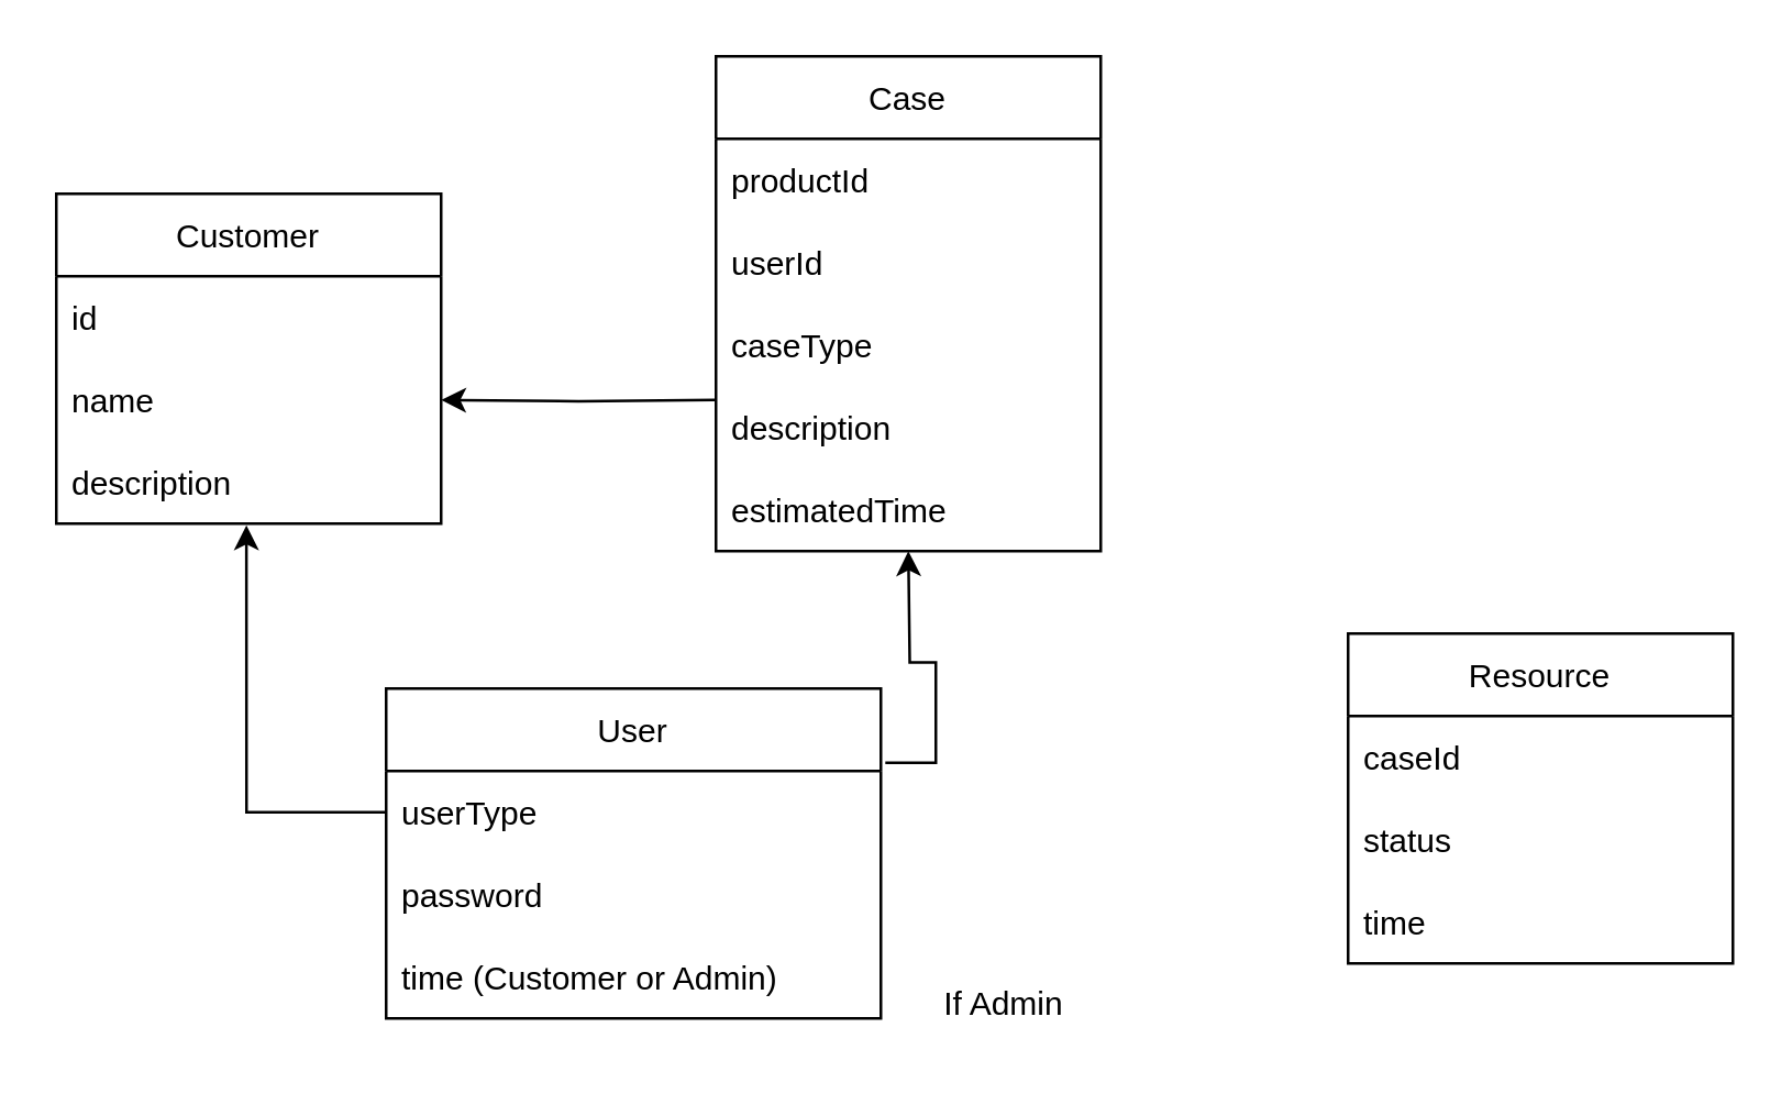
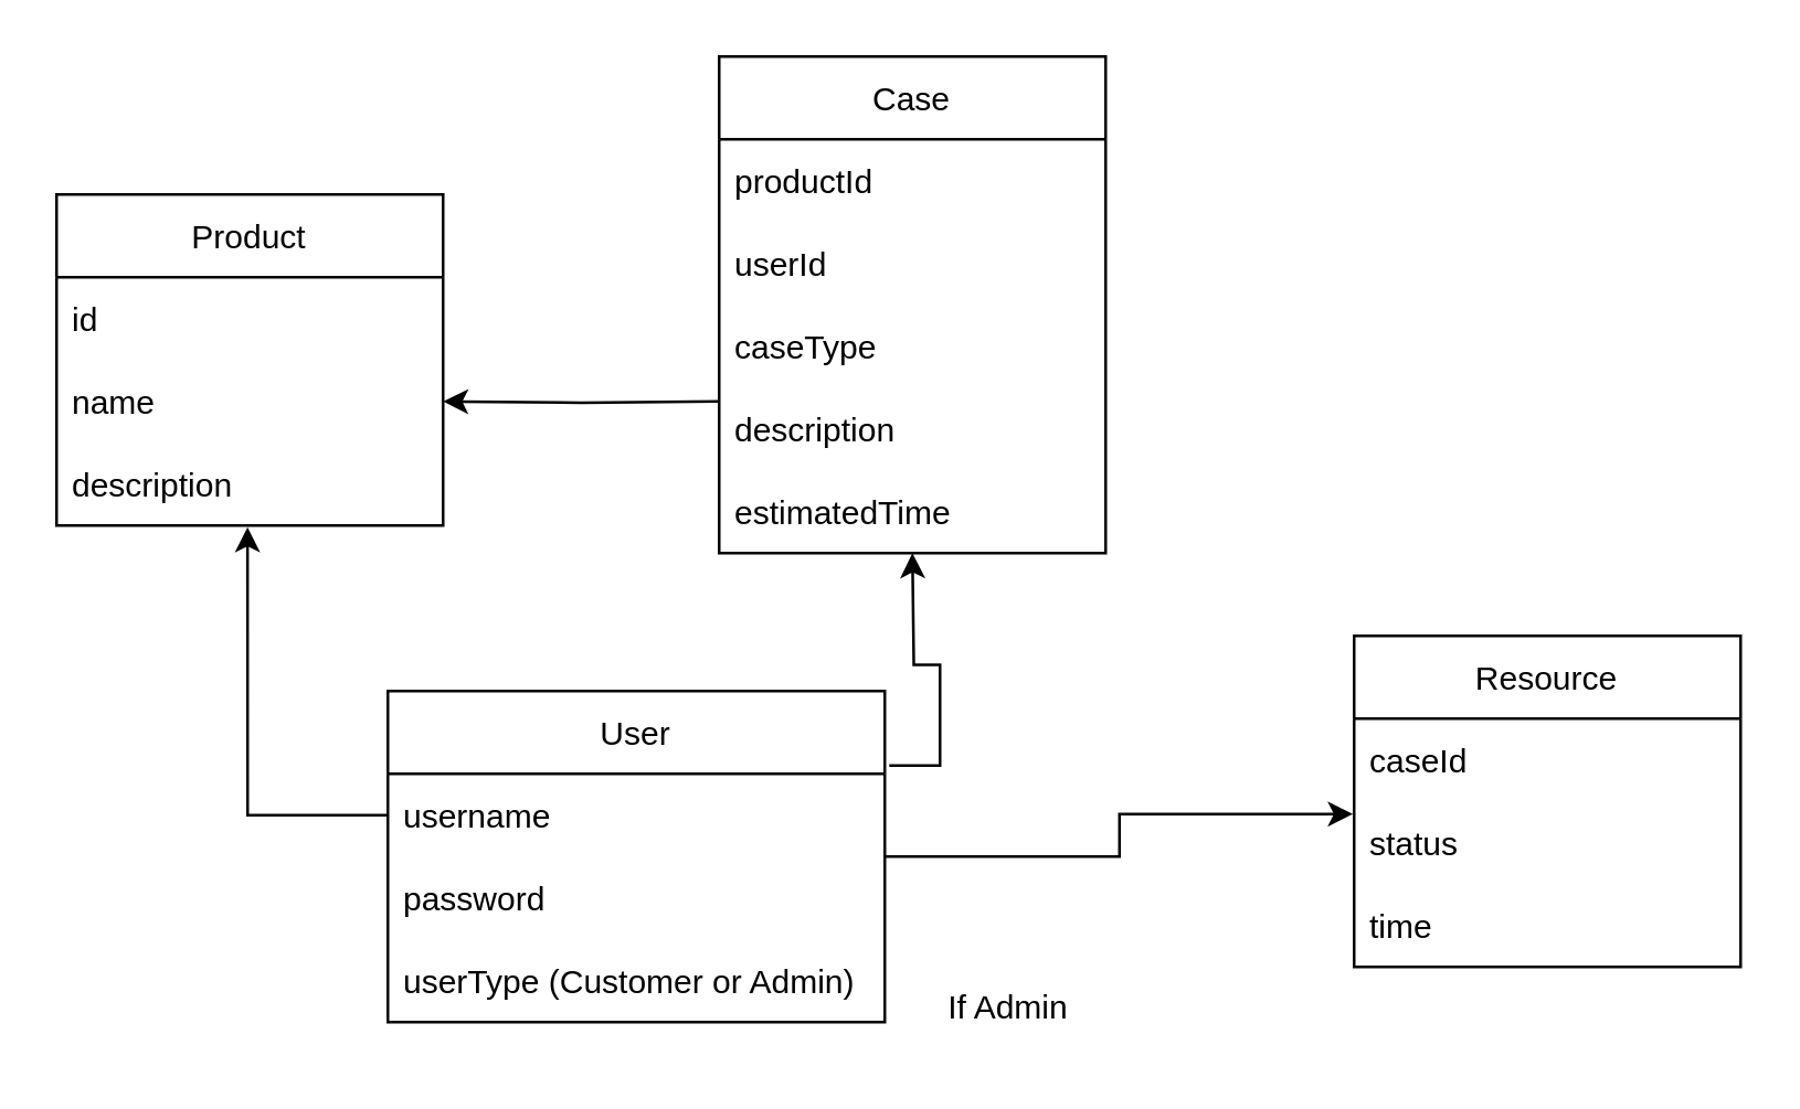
  <mxCell id="0" />
  <mxCell id="1" parent="0" />
- <mxCell id="2" value="Customer" style="swimlane;fontStyle=0;childLayout=stackLayout;horizontal=1;startSize=30;horizontalStack=0;resizeParent=1;resizeParentMax=0;resizeLast=0;collapsible=1;marginBottom=0;" vertex="1" parent="1"><mxGeometry x="20" y="70" width="140" height="120" as="geometry" /></mxCell>
+ <mxCell id="2" value="Product" style="swimlane;fontStyle=0;childLayout=stackLayout;horizontal=1;startSize=30;horizontalStack=0;resizeParent=1;resizeParentMax=0;resizeLast=0;collapsible=1;marginBottom=0;" vertex="1" parent="1"><mxGeometry x="20" y="70" width="140" height="120" as="geometry" /></mxCell>
  <mxCell id="3" value="id" style="text;strokeColor=none;fillColor=none;align=left;verticalAlign=middle;spacingLeft=4;spacingRight=4;overflow=hidden;points=[[0,0.5],[1,0.5]];portConstraint=eastwest;rotatable=0;" vertex="1" parent="2"><mxGeometry y="30" width="140" height="30" as="geometry" /></mxCell>
  <mxCell id="4" value="name" style="text;strokeColor=none;fillColor=none;align=left;verticalAlign=middle;spacingLeft=4;spacingRight=4;overflow=hidden;points=[[0,0.5],[1,0.5]];portConstraint=eastwest;rotatable=0;" vertex="1" parent="2"><mxGeometry y="60" width="140" height="30" as="geometry" /></mxCell>
  <mxCell id="5" value="description" style="text;strokeColor=none;fillColor=none;align=left;verticalAlign=middle;spacingLeft=4;spacingRight=4;overflow=hidden;points=[[0,0.5],[1,0.5]];portConstraint=eastwest;rotatable=0;" vertex="1" parent="2"><mxGeometry y="90" width="140" height="30" as="geometry" /></mxCell>
  <mxCell id="6" value="Case" style="swimlane;fontStyle=0;childLayout=stackLayout;horizontal=1;startSize=30;horizontalStack=0;resizeParent=1;resizeParentMax=0;resizeLast=0;collapsible=1;marginBottom=0;" vertex="1" parent="1"><mxGeometry x="260" y="20" width="140" height="180" as="geometry" /></mxCell>
  <mxCell id="7" value="productId" style="text;strokeColor=none;fillColor=none;align=left;verticalAlign=middle;spacingLeft=4;spacingRight=4;overflow=hidden;points=[[0,0.5],[1,0.5]];portConstraint=eastwest;rotatable=0;" vertex="1" parent="6"><mxGeometry y="30" width="140" height="30" as="geometry" /></mxCell>
  <mxCell id="8" value="userId" style="text;strokeColor=none;fillColor=none;align=left;verticalAlign=middle;spacingLeft=4;spacingRight=4;overflow=hidden;points=[[0,0.5],[1,0.5]];portConstraint=eastwest;rotatable=0;" vertex="1" parent="6"><mxGeometry y="60" width="140" height="30" as="geometry" /></mxCell>
  <mxCell id="9" value="caseType" style="text;strokeColor=none;fillColor=none;align=left;verticalAlign=middle;spacingLeft=4;spacingRight=4;overflow=hidden;points=[[0,0.5],[1,0.5]];portConstraint=eastwest;rotatable=0;" vertex="1" parent="6"><mxGeometry y="90" width="140" height="30" as="geometry" /></mxCell>
  <mxCell id="10" value="description" style="text;strokeColor=none;fillColor=none;align=left;verticalAlign=middle;spacingLeft=4;spacingRight=4;overflow=hidden;points=[[0,0.5],[1,0.5]];portConstraint=eastwest;rotatable=0;" vertex="1" parent="6"><mxGeometry y="120" width="140" height="30" as="geometry" /></mxCell>
  <mxCell id="11" value="estimatedTime" style="text;strokeColor=none;fillColor=none;align=left;verticalAlign=middle;spacingLeft=4;spacingRight=4;overflow=hidden;points=[[0,0.5],[1,0.5]];portConstraint=eastwest;rotatable=0;" vertex="1" parent="6"><mxGeometry y="150" width="140" height="30" as="geometry" /></mxCell>
+ <mxCell id="12" style="edgeStyle=orthogonalEdgeStyle;rounded=0;orthogonalLoop=1;jettySize=auto;html=1;entryX=-0.003;entryY=0.153;entryDx=0;entryDy=0;entryPerimeter=0;" edge="1" parent="1" source="14" target="22"><mxGeometry relative="1" as="geometry" /></mxCell>
  <mxCell id="13" style="edgeStyle=orthogonalEdgeStyle;rounded=0;orthogonalLoop=1;jettySize=auto;html=1;exitX=1.009;exitY=-0.1;exitDx=0;exitDy=0;exitPerimeter=0;" edge="1" parent="1" source="15"><mxGeometry relative="1" as="geometry"><mxPoint x="330" y="200" as="targetPoint" /></mxGeometry></mxCell>
  <mxCell id="14" value="User" style="swimlane;fontStyle=0;childLayout=stackLayout;horizontal=1;startSize=30;horizontalStack=0;resizeParent=1;resizeParentMax=0;resizeLast=0;collapsible=1;marginBottom=0;" vertex="1" parent="1"><mxGeometry x="140" y="250" width="180" height="120" as="geometry" /></mxCell>
- <mxCell id="15" value="userType" style="text;strokeColor=none;fillColor=none;align=left;verticalAlign=middle;spacingLeft=4;spacingRight=4;overflow=hidden;points=[[0,0.5],[1,0.5]];portConstraint=eastwest;rotatable=0;" vertex="1" parent="14"><mxGeometry y="30" width="180" height="30" as="geometry" /></mxCell>
+ <mxCell id="15" value="username" style="text;strokeColor=none;fillColor=none;align=left;verticalAlign=middle;spacingLeft=4;spacingRight=4;overflow=hidden;points=[[0,0.5],[1,0.5]];portConstraint=eastwest;rotatable=0;" vertex="1" parent="14"><mxGeometry y="30" width="180" height="30" as="geometry" /></mxCell>
  <mxCell id="16" value="password " style="text;strokeColor=none;fillColor=none;align=left;verticalAlign=middle;spacingLeft=4;spacingRight=4;overflow=hidden;points=[[0,0.5],[1,0.5]];portConstraint=eastwest;rotatable=0;" vertex="1" parent="14"><mxGeometry y="60" width="180" height="30" as="geometry" /></mxCell>
- <mxCell id="17" value="time (Customer or Admin)" style="text;strokeColor=none;fillColor=none;align=left;verticalAlign=middle;spacingLeft=4;spacingRight=4;overflow=hidden;points=[[0,0.5],[1,0.5]];portConstraint=eastwest;rotatable=0;" vertex="1" parent="14"><mxGeometry y="90" width="180" height="30" as="geometry" /></mxCell>
+ <mxCell id="17" value="userType (Customer or Admin)" style="text;strokeColor=none;fillColor=none;align=left;verticalAlign=middle;spacingLeft=4;spacingRight=4;overflow=hidden;points=[[0,0.5],[1,0.5]];portConstraint=eastwest;rotatable=0;" vertex="1" parent="14"><mxGeometry y="90" width="180" height="30" as="geometry" /></mxCell>
  <mxCell id="18" style="edgeStyle=orthogonalEdgeStyle;rounded=0;orthogonalLoop=1;jettySize=auto;html=1;entryX=1;entryY=0.5;entryDx=0;entryDy=0;" edge="1" parent="1" target="4"><mxGeometry relative="1" as="geometry"><mxPoint x="260" y="145" as="sourcePoint" /></mxGeometry></mxCell>
  <mxCell id="19" style="edgeStyle=orthogonalEdgeStyle;rounded=0;orthogonalLoop=1;jettySize=auto;html=1;entryX=0.494;entryY=1.02;entryDx=0;entryDy=0;entryPerimeter=0;" edge="1" parent="1" source="15" target="5"><mxGeometry relative="1" as="geometry" /></mxCell>
  <mxCell id="20" value="Resource" style="swimlane;fontStyle=0;childLayout=stackLayout;horizontal=1;startSize=30;horizontalStack=0;resizeParent=1;resizeParentMax=0;resizeLast=0;collapsible=1;marginBottom=0;" vertex="1" parent="1"><mxGeometry x="490" y="230" width="140" height="120" as="geometry" /></mxCell>
  <mxCell id="21" value="caseId" style="text;strokeColor=none;fillColor=none;align=left;verticalAlign=middle;spacingLeft=4;spacingRight=4;overflow=hidden;points=[[0,0.5],[1,0.5]];portConstraint=eastwest;rotatable=0;" vertex="1" parent="20"><mxGeometry y="30" width="140" height="30" as="geometry" /></mxCell>
  <mxCell id="22" value="status" style="text;strokeColor=none;fillColor=none;align=left;verticalAlign=middle;spacingLeft=4;spacingRight=4;overflow=hidden;points=[[0,0.5],[1,0.5]];portConstraint=eastwest;rotatable=0;" vertex="1" parent="20"><mxGeometry y="60" width="140" height="30" as="geometry" /></mxCell>
  <mxCell id="23" value="time" style="text;strokeColor=none;fillColor=none;align=left;verticalAlign=middle;spacingLeft=4;spacingRight=4;overflow=hidden;points=[[0,0.5],[1,0.5]];portConstraint=eastwest;rotatable=0;" vertex="1" parent="20"><mxGeometry y="90" width="140" height="30" as="geometry" /></mxCell>
  <mxCell id="24" value="If Admin" style="text;html=1;strokeColor=none;fillColor=none;align=center;verticalAlign=middle;whiteSpace=wrap;rounded=0;" vertex="1" parent="1"><mxGeometry x="335" y="350" width="60" height="30" as="geometry" /></mxCell>
